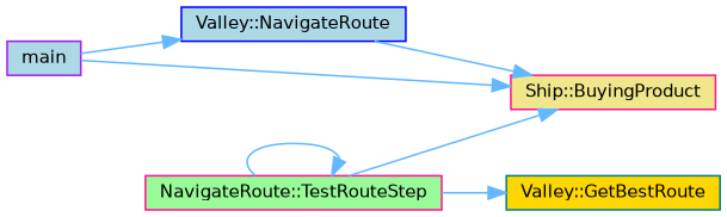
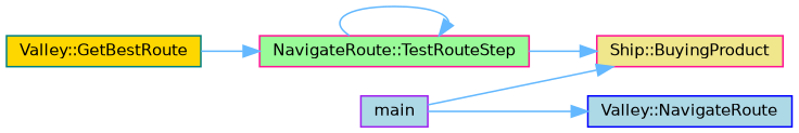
  digraph {
    rankdir=RL
    node [color=deeppink fillcolor=lightblue fontname=Helvetica fontsize=10 shape=box style=filled]
    edge [color=steelblue1 dir=back fontname=Helvetica fontsize=10 labelfontname=Helvetica labelfontsize=10 style=solid]
    n1 [fillcolor=khaki fontcolor=black height=0.2 label="Ship::BuyingProduct" width=0.4]
    n2 [color=blue height=0.2 label="Valley::NavigateRoute" width=0.4]
    n3 [fillcolor=palegreen height=0.2 label="NavigateRoute::TestRouteStep" width=0.4]
    n4 [color=purple height=0.2 label=main width=0.4]
    n5 [color=teal fillcolor=gold height=0.2 label="Valley::GetBestRoute" width=0.4]
-   n1 -> n2
    n1 -> n3
    n1 -> n4
    n2 -> n4
    n3 -> n3
-   n5 -> n3
+   n3 -> n5
  }
